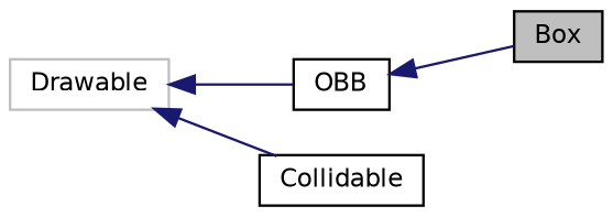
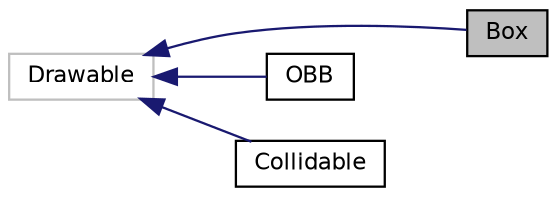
  digraph {
    rankdir=LR
    node [color=black fillcolor=white fontname=Helvetica fontsize=10 shape=record style=filled]
    edge [color=midnightblue dir=back fontname=Helvetica fontsize=10 labelfontname=Helvetica labelfontsize=10 style=solid]
    n1 [fillcolor=grey75 fontcolor=black height=0.2 label=Box width=0.4]
    n2 [height=0.2 label=OBB width=0.4]
    n3 [height=0.2 label=Collidable width=0.4]
    n4 [color=grey75 height=0.2 label=Drawable width=0.4]
-   n2 -> n1
+   n4 -> n1
    n4 -> n2
    n4 -> n3
  }
